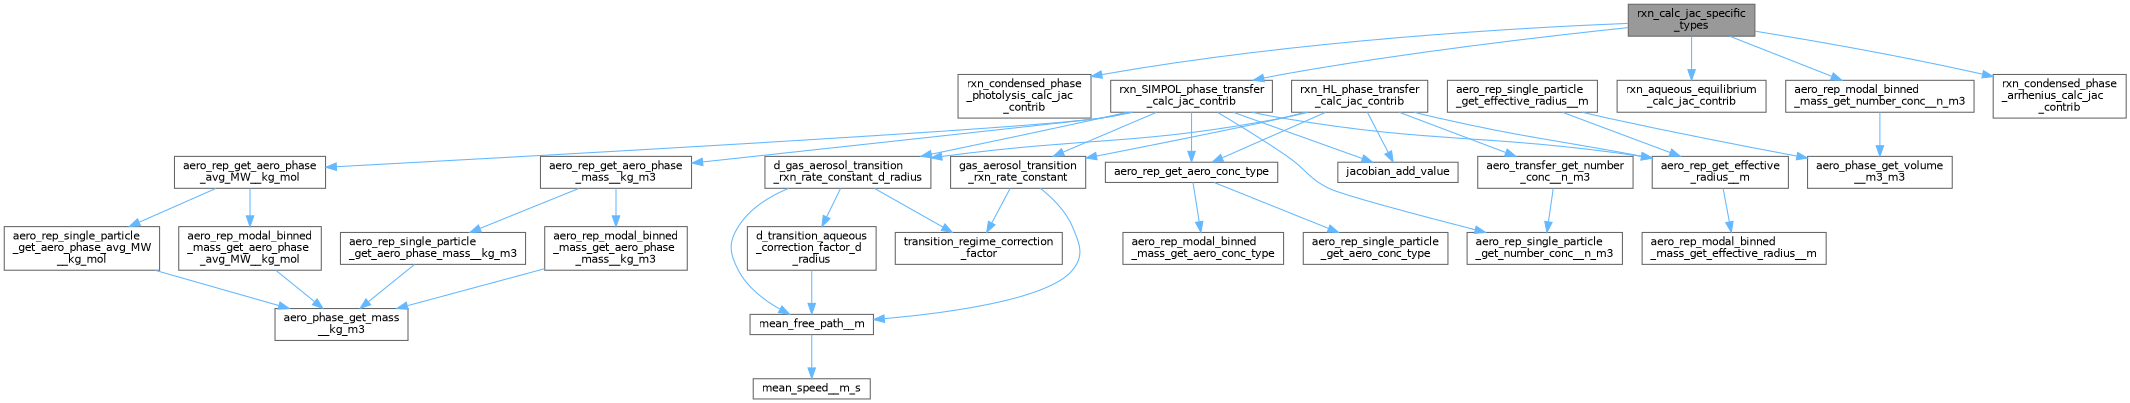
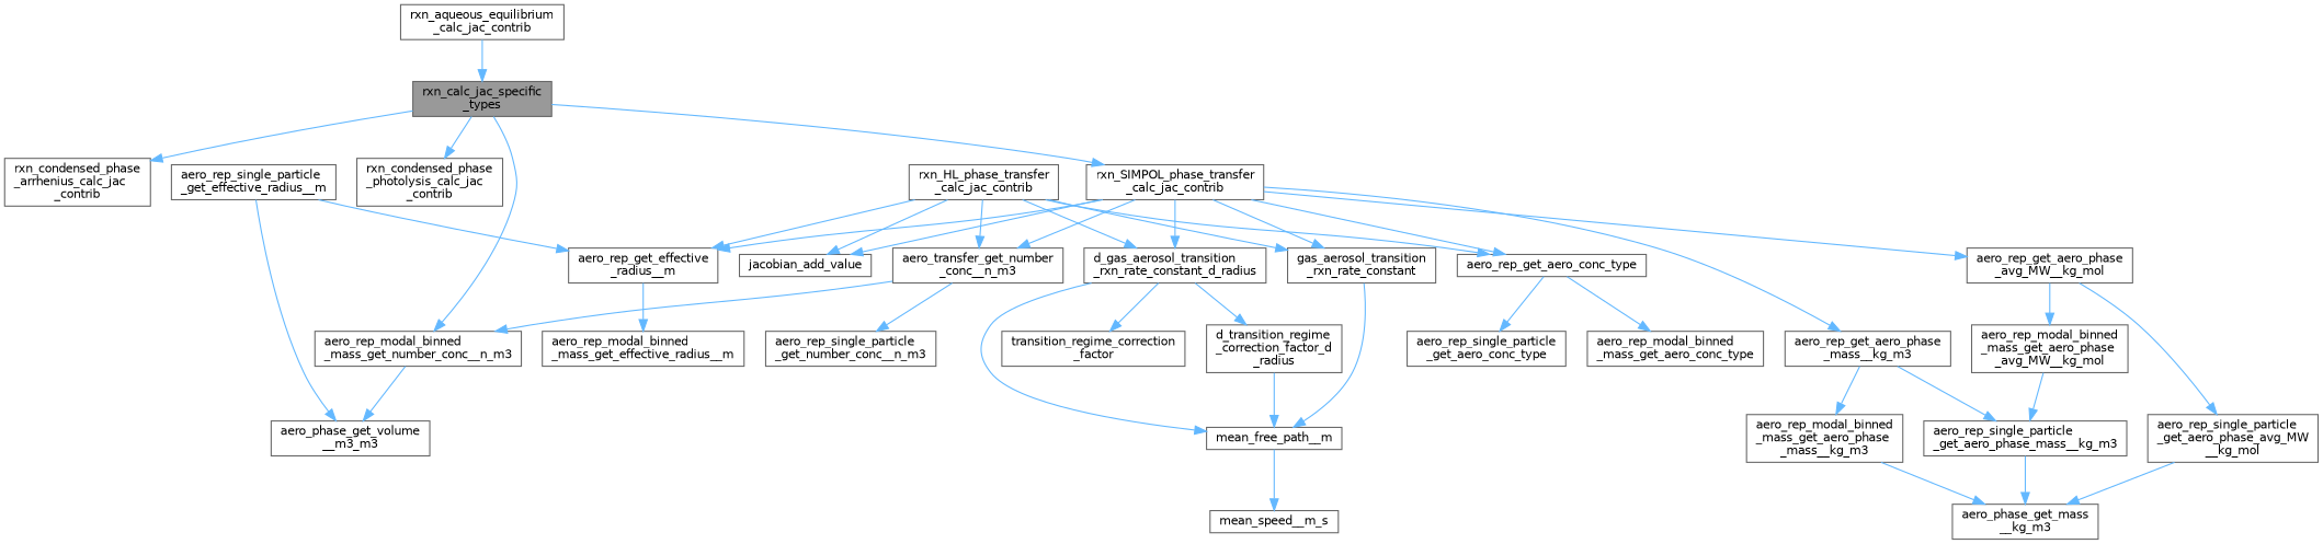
  digraph {
    rankdir=TB
    node [color=grey40 fillcolor=white fontname=Helvetica fontsize=10 shape=box style=filled]
    edge [color=steelblue1 fontname=Helvetica fontsize=10 labelfontname=Helvetica labelfontsize=10 style=solid]
    n1 [color=gray40 fillcolor=grey60 fontcolor=black height=0.2 label="rxn_calc_jac_specific\l_types" width=0.4]
    n2 [height=0.2 label="rxn_aqueous_equilibrium\l_calc_jac_contrib" width=0.4]
    n3 [height=0.2 label="rxn_condensed_phase\l_arrhenius_calc_jac\l_contrib" width=0.4]
    n4 [height=0.2 label="rxn_condensed_phase\l_photolysis_calc_jac\l_contrib" width=0.4]
    n5 [height=0.2 label="rxn_SIMPOL_phase_transfer\l_calc_jac_contrib" width=0.4]
    n6 [height=0.2 label="aero_rep_modal_binned\l_mass_get_number_conc__n_m3" width=0.4]
    n7 [height=0.2 label="rxn_HL_phase_transfer\l_calc_jac_contrib" width=0.4]
    n8 [height=0.2 label=aero_rep_get_aero_conc_type width=0.4]
    n9 [height=0.2 label="aero_rep_get_effective\l_radius__m" width=0.4]
    n10 [height=0.2 label="aero_transfer_get_number\l_conc__n_m3" width=0.4]
    n11 [height=0.2 label="d_gas_aerosol_transition\l_rxn_rate_constant_d_radius" width=0.4]
    n12 [height=0.2 label="gas_aerosol_transition\l_rxn_rate_constant" width=0.4]
    n13 [height=0.2 label=jacobian_add_value width=0.4]
    n14 [height=0.2 label="aero_rep_get_aero_phase\l_avg_MW__kg_mol" width=0.4]
    n15 [height=0.2 label="aero_rep_get_aero_phase\l_mass__kg_m3" width=0.4]
    n16 [height=0.2 label="aero_rep_modal_binned\l_mass_get_aero_conc_type" width=0.4]
    n17 [height=0.2 label="aero_rep_single_particle\l_get_aero_conc_type" width=0.4]
    n18 [height=0.2 label="aero_rep_modal_binned\l_mass_get_effective_radius__m" width=0.4]
    n19 [height=0.2 label="aero_rep_single_particle\l_get_number_conc__n_m3" width=0.4]
-   n20 [height=0.2 label="d_transition_aqueous\l_correction_factor_d\l_radius" width=0.4]
+   n20 [height=0.2 label="d_transition_regime\l_correction_factor_d\l_radius" width=0.4]
    n21 [height=0.2 label=mean_free_path__m width=0.4]
    n22 [height=0.2 label="transition_regime_correction\l_factor" width=0.4]
    n23 [height=0.2 label="aero_rep_single_particle\l_get_effective_radius__m" width=0.4]
    n24 [height=0.2 label="aero_phase_get_volume\l__m3_m3" width=0.4]
    n25 [height=0.2 label=mean_speed__m_s width=0.4]
    n26 [height=0.2 label="aero_rep_modal_binned\l_mass_get_aero_phase\l_avg_MW__kg_mol" width=0.4]
    n27 [height=0.2 label="aero_rep_single_particle\l_get_aero_phase_avg_MW\l__kg_mol" width=0.4]
    n28 [height=0.2 label="aero_rep_modal_binned\l_mass_get_aero_phase\l_mass__kg_m3" width=0.4]
    n29 [height=0.2 label="aero_rep_single_particle\l_get_aero_phase_mass__kg_m3" width=0.4]
    n30 [height=0.2 label="aero_phase_get_mass\l__kg_m3" width=0.4]
-   n1 -> n2
+   n2 -> n1
    n1 -> n3
    n1 -> n4
    n1 -> n5
    n1 -> n6
    n5 -> n8
    n5 -> n9
-   n5 -> n19
+   n5 -> n10
    n5 -> n11
    n5 -> n12
    n5 -> n13
    n5 -> n14
    n5 -> n15
    n6 -> n24
    n7 -> n8
    n7 -> n9
    n7 -> n10
    n7 -> n11
    n7 -> n12
    n7 -> n13
    n8 -> n16
    n8 -> n17
    n9 -> n18
+   n10 -> n6
    n10 -> n19
    n11 -> n20
    n11 -> n21
    n11 -> n22
    n12 -> n21
-   n12 -> n22
    n14 -> n26
    n14 -> n27
    n15 -> n28
    n15 -> n29
    n20 -> n21
    n21 -> n25
    n23 -> n9
    n23 -> n24
-   n26 -> n30
+   n26 -> n29
    n27 -> n30
    n28 -> n30
    n29 -> n30
  }
